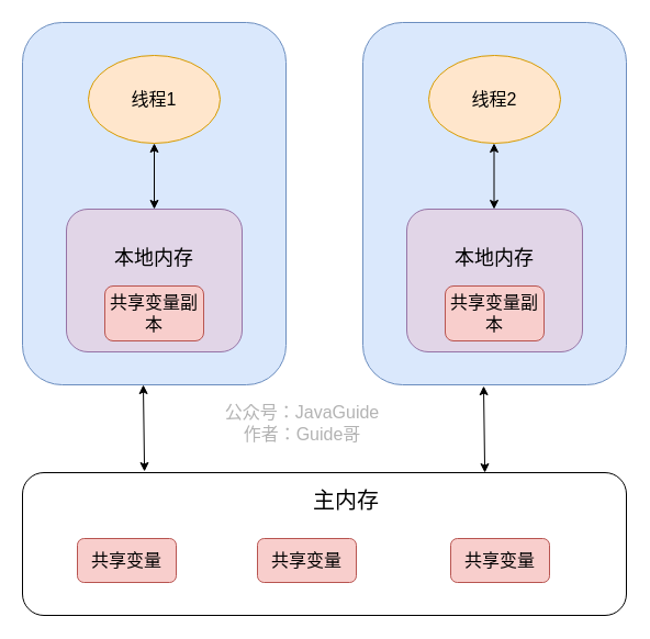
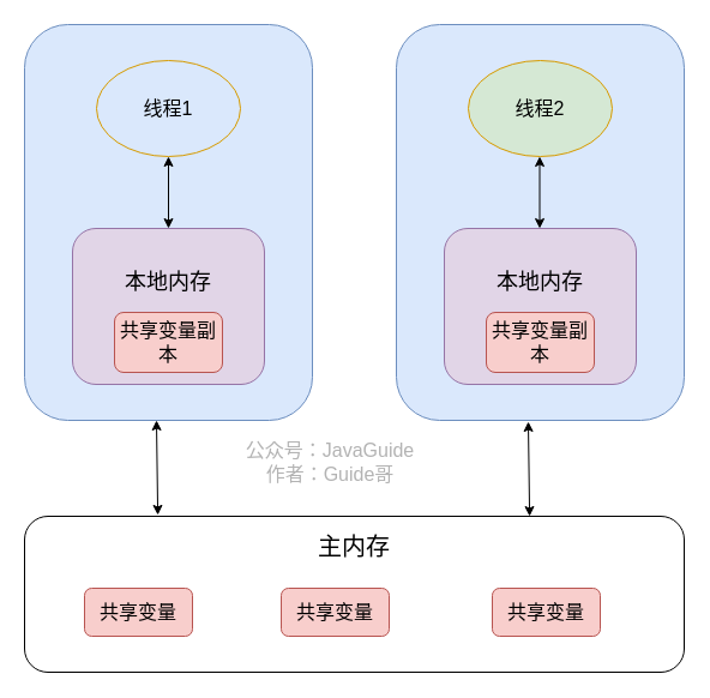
  <mxCell id="0" />
  <mxCell id="1" parent="0" />
  <mxCell id="2" value="" style="rounded=1;whiteSpace=wrap;html=1;fontSize=16;fillColor=#dae8fc;strokeColor=#6c8ebf;sketch=0;" parent="1" vertex="1"><mxGeometry x="330" y="20" width="240" height="330" as="geometry" /></mxCell>
  <mxCell id="3" value="" style="rounded=1;whiteSpace=wrap;html=1;fontSize=16;fillColor=#dae8fc;strokeColor=#6c8ebf;sketch=0;" parent="1" vertex="1"><mxGeometry x="20" y="20" width="240" height="330" as="geometry" /></mxCell>
  <mxCell id="4" value="" style="rounded=1;whiteSpace=wrap;html=1;fillColor=#e1d5e7;strokeColor=#9673a6;sketch=0;fontSize=16;" parent="1" vertex="1"><mxGeometry x="60" y="190" width="160" height="130" as="geometry" /></mxCell>
  <mxCell id="5" value="本地内存" style="text;html=1;strokeColor=none;fillColor=none;align=center;verticalAlign=middle;whiteSpace=wrap;rounded=0;fontSize=18;sketch=0;" parent="1" vertex="1"><mxGeometry x="90" y="220" width="100" height="30" as="geometry" /></mxCell>
  <mxCell id="6" value="" style="rounded=1;whiteSpace=wrap;html=1;fillColor=#e1d5e7;strokeColor=#9673a6;sketch=0;fontSize=16;" parent="1" vertex="1"><mxGeometry x="370" y="190" width="160" height="130" as="geometry" /></mxCell>
  <mxCell id="7" value="本地内存" style="text;html=1;strokeColor=none;fillColor=none;align=center;verticalAlign=middle;whiteSpace=wrap;rounded=0;fontSize=18;sketch=0;" parent="1" vertex="1"><mxGeometry x="400" y="220" width="100" height="30" as="geometry" /></mxCell>
- <mxCell id="8" value="线程1" style="ellipse;whiteSpace=wrap;html=1;fontSize=16;fillColor=#ffe6cc;strokeColor=#d79b00;sketch=0;" parent="1" vertex="1"><mxGeometry x="80" y="50" width="120" height="80" as="geometry" /></mxCell>
- <mxCell id="9" value="线程2" style="ellipse;whiteSpace=wrap;html=1;fontSize=16;fillColor=#ffe6cc;strokeColor=#d79b00;sketch=0;" parent="1" vertex="1"><mxGeometry x="390" y="50" width="120" height="80" as="geometry" /></mxCell>
+ <mxCell id="8" value="线程1" style="ellipse;whiteSpace=wrap;html=1;fontSize=16;fillColor=#dae8fc;strokeColor=#d79b00;sketch=0;" parent="1" vertex="1"><mxGeometry x="80" y="50" width="120" height="80" as="geometry" /></mxCell>
+ <mxCell id="9" value="线程2" style="ellipse;whiteSpace=wrap;html=1;fontSize=16;fillColor=#d5e8d4;strokeColor=#d79b00;sketch=0;" parent="1" vertex="1"><mxGeometry x="390" y="50" width="120" height="80" as="geometry" /></mxCell>
  <mxCell id="10" value="" style="endArrow=classic;startArrow=classic;html=1;fontSize=16;entryX=0.5;entryY=1;entryDx=0;entryDy=0;sketch=0;" parent="1" source="4" target="8" edge="1"><mxGeometry width="50" height="50" relative="1" as="geometry"><mxPoint x="120" y="210" as="sourcePoint" /><mxPoint x="170" y="160" as="targetPoint" /></mxGeometry></mxCell>
  <mxCell id="11" value="" style="endArrow=classic;startArrow=classic;html=1;fontSize=16;entryX=0.5;entryY=1;entryDx=0;entryDy=0;sketch=0;" parent="1" edge="1"><mxGeometry width="50" height="50" relative="1" as="geometry"><mxPoint x="449.5" y="190" as="sourcePoint" /><mxPoint x="449.5" y="130" as="targetPoint" /></mxGeometry></mxCell>
  <mxCell id="12" value="" style="rounded=1;whiteSpace=wrap;html=1;sketch=0;fontSize=16;" parent="1" vertex="1"><mxGeometry x="20" y="430" width="550" height="130" as="geometry" /></mxCell>
- <mxCell id="13" value="主内存" style="text;html=1;strokeColor=none;fillColor=none;align=center;verticalAlign=middle;whiteSpace=wrap;rounded=1;fontSize=20;sketch=0;" parent="1" vertex="1"><mxGeometry x="265" y="440" width="100" height="30" as="geometry" /></mxCell>
+ <mxCell id="13" value="主内存" style="text;html=1;strokeColor=none;fillColor=none;align=center;verticalAlign=middle;whiteSpace=wrap;rounded=1;fontSize=20;sketch=0;" parent="1" vertex="1"><mxGeometry x="245" y="440" width="100" height="30" as="geometry" /></mxCell>
  <mxCell id="14" value="共享变量" style="rounded=1;whiteSpace=wrap;html=1;sketch=0;fillColor=#f8cecc;fontSize=16;strokeColor=#b85450;" parent="1" vertex="1"><mxGeometry x="70" y="490" width="90" height="40" as="geometry" /></mxCell>
  <mxCell id="15" value="共享变量" style="rounded=1;whiteSpace=wrap;html=1;sketch=0;fillColor=#f8cecc;fontSize=16;strokeColor=#b85450;" parent="1" vertex="1"><mxGeometry x="234" y="490" width="90" height="40" as="geometry" /></mxCell>
  <mxCell id="16" value="共享变量" style="rounded=1;whiteSpace=wrap;html=1;sketch=0;fillColor=#f8cecc;fontSize=16;strokeColor=#b85450;" parent="1" vertex="1"><mxGeometry x="410" y="490" width="90" height="40" as="geometry" /></mxCell>
  <mxCell id="17" value="共享变量副本" style="rounded=1;whiteSpace=wrap;html=1;sketch=0;fillColor=#f8cecc;fontSize=16;strokeColor=#b85450;" parent="1" vertex="1"><mxGeometry x="95" y="260" width="90" height="50" as="geometry" /></mxCell>
  <mxCell id="18" value="共享变量副本" style="rounded=1;whiteSpace=wrap;html=1;sketch=0;fillColor=#f8cecc;fontSize=16;strokeColor=#b85450;" parent="1" vertex="1"><mxGeometry x="405" y="260" width="90" height="50" as="geometry" /></mxCell>
  <mxCell id="19" value="" style="endArrow=classic;startArrow=classic;html=1;fontSize=16;entryX=0.5;entryY=1;entryDx=0;entryDy=0;sketch=0;exitX=0.202;exitY=-0.008;exitDx=0;exitDy=0;exitPerimeter=0;" parent="1" source="12" edge="1"><mxGeometry width="50" height="50" relative="1" as="geometry"><mxPoint x="130" y="420" as="sourcePoint" /><mxPoint x="130" y="350" as="targetPoint" /></mxGeometry></mxCell>
  <mxCell id="20" value="" style="endArrow=classic;startArrow=classic;html=1;fontSize=16;entryX=0.5;entryY=1;entryDx=0;entryDy=0;sketch=0;exitX=0.202;exitY=-0.008;exitDx=0;exitDy=0;exitPerimeter=0;" parent="1" edge="1"><mxGeometry width="50" height="50" relative="1" as="geometry"><mxPoint x="441.1" y="430" as="sourcePoint" /><mxPoint x="440" y="351.04" as="targetPoint" /></mxGeometry></mxCell>
  <mxCell id="21" value="公众号：JavaGuide&lt;br style=&quot;font-size: 16px;&quot;&gt;作者：Guide哥" style="text;html=1;strokeColor=none;fillColor=none;align=center;verticalAlign=middle;whiteSpace=wrap;rounded=0;labelBackgroundColor=none;fontSize=16;fontColor=#B3B3B3;rotation=0;sketch=0;" parent="1" vertex="1"><mxGeometry x="185" y="380" width="180" height="10" as="geometry" /></mxCell>
